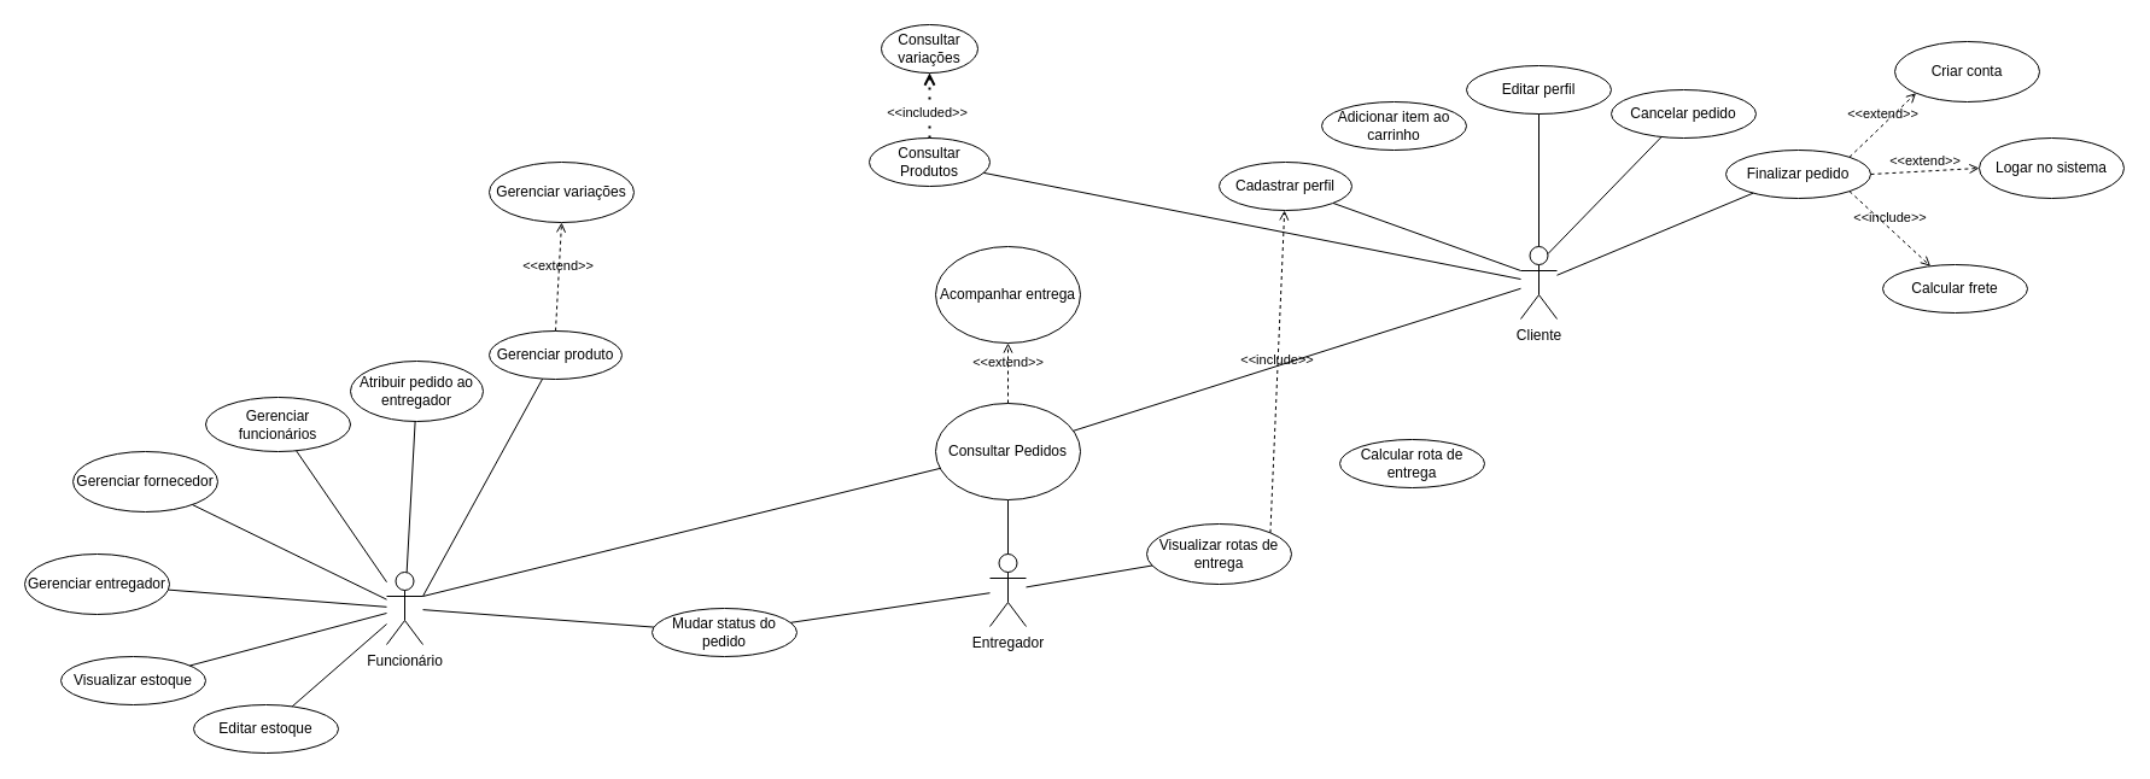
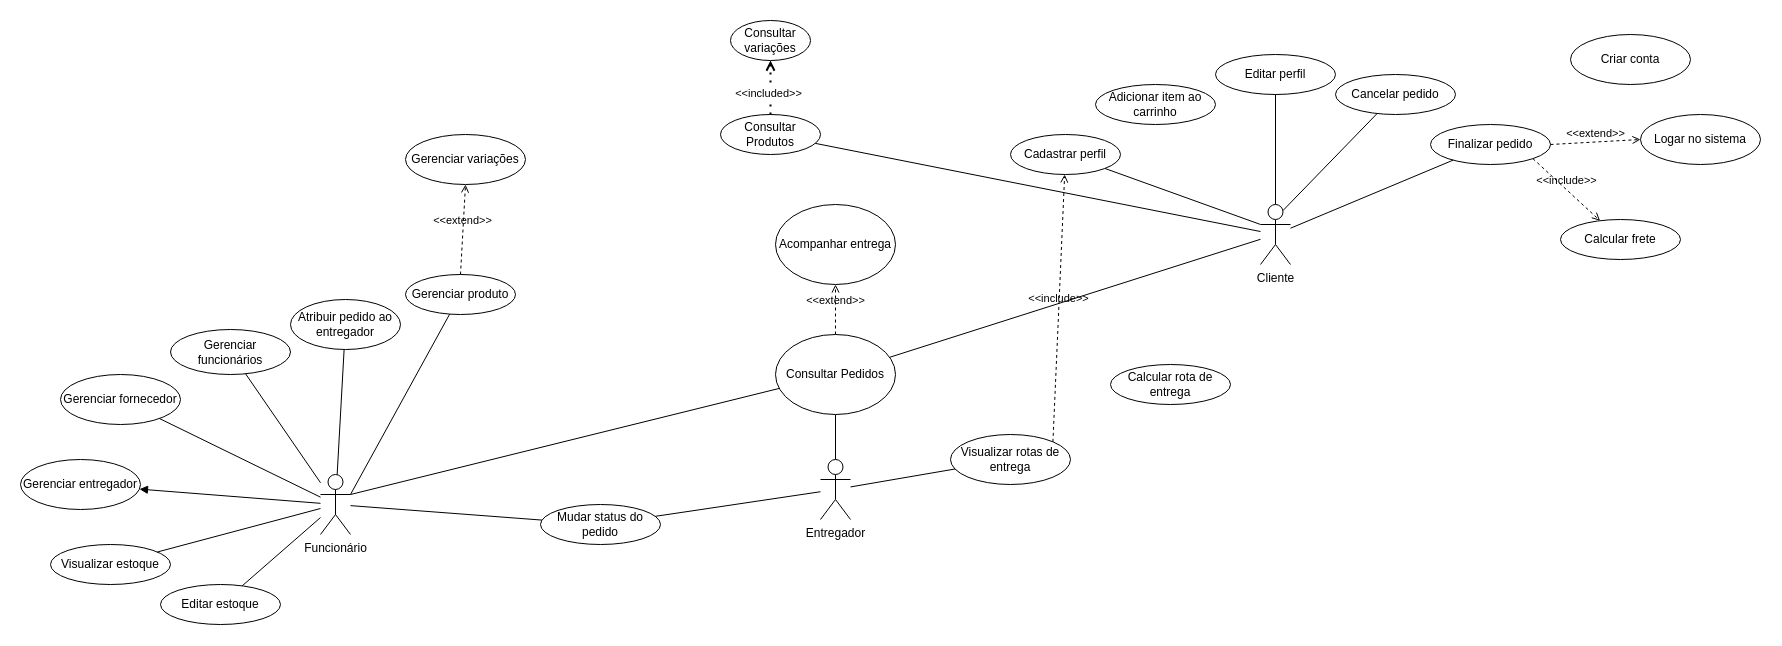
  <mxCell id="0" />
  <mxCell id="1" parent="0" />
  <mxCell id="2" value="Cliente&lt;div&gt;&lt;br&gt;&lt;/div&gt;" style="shape=umlActor;verticalLabelPosition=bottom;verticalAlign=top;html=1;outlineConnect=0;" parent="1" vertex="1"><mxGeometry x="1260" y="204" width="30" height="60" as="geometry" /></mxCell>
  <mxCell id="3" value="Consultar Produtos" style="ellipse;whiteSpace=wrap;html=1;" parent="1" vertex="1"><mxGeometry x="720" y="114" width="100" height="40" as="geometry" /></mxCell>
  <mxCell id="4" value="Adicionar item ao carrinho" style="ellipse;whiteSpace=wrap;html=1;" parent="1" vertex="1"><mxGeometry x="1095" y="84" width="120" height="40" as="geometry" /></mxCell>
  <mxCell id="5" value="" style="endArrow=none;html=1;rounded=0;" parent="1" source="2" target="3" edge="1"><mxGeometry width="50" height="50" relative="1" as="geometry"><mxPoint x="800" y="444" as="sourcePoint" /><mxPoint x="850" y="394" as="targetPoint" /></mxGeometry></mxCell>
  <mxCell id="6" value="Finalizar pedido" style="ellipse;whiteSpace=wrap;html=1;" parent="1" vertex="1"><mxGeometry x="1430" y="124" width="120" height="40" as="geometry" /></mxCell>
  <mxCell id="7" value="" style="endArrow=none;html=1;rounded=0;" parent="1" source="2" target="6" edge="1"><mxGeometry width="50" height="50" relative="1" as="geometry"><mxPoint x="800" y="444" as="sourcePoint" /><mxPoint x="850" y="394" as="targetPoint" /></mxGeometry></mxCell>
  <mxCell id="8" value="Logar no sistema" style="ellipse;whiteSpace=wrap;html=1;" parent="1" vertex="1"><mxGeometry x="1640" y="114" width="120" height="50" as="geometry" /></mxCell>
  <mxCell id="9" value="Criar conta" style="ellipse;whiteSpace=wrap;html=1;" parent="1" vertex="1"><mxGeometry x="1570" y="34" width="120" height="50" as="geometry" /></mxCell>
  <mxCell id="10" value="Funcionário" style="shape=umlActor;verticalLabelPosition=bottom;verticalAlign=top;html=1;outlineConnect=0;" parent="1" vertex="1"><mxGeometry x="320" y="474" width="30" height="60" as="geometry" /></mxCell>
  <mxCell id="11" value="Atribuir pedido ao entregador" style="ellipse;whiteSpace=wrap;html=1;" parent="1" vertex="1"><mxGeometry x="290" y="299" width="110" height="50" as="geometry" /></mxCell>
  <mxCell id="12" value="Mudar status do pedido" style="ellipse;whiteSpace=wrap;html=1;" parent="1" vertex="1"><mxGeometry x="540" y="504" width="120" height="40" as="geometry" /></mxCell>
  <mxCell id="13" value="" style="endArrow=none;html=1;rounded=0;" parent="1" source="10" target="11" edge="1"><mxGeometry width="50" height="50" relative="1" as="geometry"><mxPoint x="800" y="514" as="sourcePoint" /><mxPoint x="850" y="464" as="targetPoint" /></mxGeometry></mxCell>
  <mxCell id="14" value="" style="endArrow=none;html=1;rounded=0;" parent="1" source="10" target="12" edge="1"><mxGeometry width="50" height="50" relative="1" as="geometry"><mxPoint x="800" y="514" as="sourcePoint" /><mxPoint x="850" y="464" as="targetPoint" /></mxGeometry></mxCell>
  <mxCell id="15" value="Entregador" style="shape=umlActor;verticalLabelPosition=bottom;verticalAlign=top;html=1;outlineConnect=0;" parent="1" vertex="1"><mxGeometry x="820" y="459" width="30" height="60" as="geometry" /></mxCell>
  <mxCell id="16" value="Visualizar rotas de entrega" style="ellipse;whiteSpace=wrap;html=1;" parent="1" vertex="1"><mxGeometry x="950" y="434" width="120" height="50" as="geometry" /></mxCell>
  <mxCell id="17" value="" style="endArrow=none;html=1;rounded=0;" parent="1" source="15" target="12" edge="1"><mxGeometry width="50" height="50" relative="1" as="geometry"><mxPoint x="800" y="584" as="sourcePoint" /><mxPoint x="963.599" y="565.393" as="targetPoint" /></mxGeometry></mxCell>
  <mxCell id="18" value="" style="endArrow=none;html=1;rounded=0;" parent="1" source="15" target="25" edge="1"><mxGeometry width="50" height="50" relative="1" as="geometry"><mxPoint x="800" y="584" as="sourcePoint" /><mxPoint x="979.854" y="617.254" as="targetPoint" /></mxGeometry></mxCell>
  <mxCell id="19" value="" style="endArrow=none;html=1;rounded=0;" parent="1" source="15" target="16" edge="1"><mxGeometry width="50" height="50" relative="1" as="geometry"><mxPoint x="800" y="584" as="sourcePoint" /><mxPoint x="850" y="534" as="targetPoint" /></mxGeometry></mxCell>
  <mxCell id="20" value="Cadastrar perfil" style="ellipse;whiteSpace=wrap;html=1;" parent="1" vertex="1"><mxGeometry x="1010" y="134" width="110" height="40" as="geometry" /></mxCell>
  <mxCell id="21" value="" style="endArrow=none;html=1;rounded=0;exitX=0;exitY=0.333;exitDx=0;exitDy=0;exitPerimeter=0;" parent="1" source="2" target="20" edge="1"><mxGeometry width="50" height="50" relative="1" as="geometry"><mxPoint x="800" y="384" as="sourcePoint" /><mxPoint x="850" y="334" as="targetPoint" /></mxGeometry></mxCell>
  <mxCell id="22" value="Consultar variações" style="ellipse;whiteSpace=wrap;html=1;" parent="1" vertex="1"><mxGeometry x="730" y="20" width="80" height="40" as="geometry" /></mxCell>
  <mxCell id="23" value="Cancelar pedido" style="ellipse;whiteSpace=wrap;html=1;" parent="1" vertex="1"><mxGeometry x="1335" y="74" width="120" height="40" as="geometry" /></mxCell>
  <mxCell id="24" value="" style="endArrow=none;html=1;rounded=0;exitX=0.75;exitY=0.1;exitDx=0;exitDy=0;exitPerimeter=0;" parent="1" source="2" target="23" edge="1"><mxGeometry width="50" height="50" relative="1" as="geometry"><mxPoint x="1352.201" y="132.831" as="sourcePoint" /><mxPoint x="850" y="404" as="targetPoint" /></mxGeometry></mxCell>
  <mxCell id="25" value="Consultar Pedidos" style="ellipse;whiteSpace=wrap;html=1;" parent="1" vertex="1"><mxGeometry x="775" y="334" width="120" height="80" as="geometry" /></mxCell>
  <mxCell id="26" value="" style="endArrow=none;html=1;rounded=0;" parent="1" target="25" edge="1"><mxGeometry width="50" height="50" relative="1" as="geometry"><mxPoint x="350" y="494" as="sourcePoint" /><mxPoint x="850" y="404" as="targetPoint" /></mxGeometry></mxCell>
  <mxCell id="27" value="Acompanhar entrega" style="ellipse;whiteSpace=wrap;html=1;" parent="1" vertex="1"><mxGeometry x="775" y="204" width="120" height="80" as="geometry" /></mxCell>
  <mxCell id="28" value="" style="endArrow=none;html=1;rounded=0;" parent="1" source="25" target="2" edge="1"><mxGeometry width="50" height="50" relative="1" as="geometry"><mxPoint x="830" y="474" as="sourcePoint" /><mxPoint x="880" y="424" as="targetPoint" /></mxGeometry></mxCell>
  <mxCell id="29" value="Gerenciar produto" style="ellipse;whiteSpace=wrap;html=1;" parent="1" vertex="1"><mxGeometry x="405" y="274" width="110" height="40" as="geometry" /></mxCell>
  <mxCell id="30" value="Gerenciar variações" style="ellipse;whiteSpace=wrap;html=1;" parent="1" vertex="1"><mxGeometry x="405" y="134" width="120" height="50" as="geometry" /></mxCell>
  <mxCell id="31" value="" style="endArrow=none;html=1;rounded=0;exitX=1;exitY=0.333;exitDx=0;exitDy=0;exitPerimeter=0;" parent="1" source="10" target="29" edge="1"><mxGeometry width="50" height="50" relative="1" as="geometry"><mxPoint x="830" y="294" as="sourcePoint" /><mxPoint x="880" y="244" as="targetPoint" /></mxGeometry></mxCell>
  <mxCell id="32" value="" style="endArrow=open;dashed=1;html=1;dashPattern=1 3;strokeWidth=2;rounded=0;startArrow=none;startFill=0;endFill=0;" parent="1" source="3" target="22" edge="1"><mxGeometry width="50" height="50" relative="1" as="geometry"><mxPoint x="1148" y="369" as="sourcePoint" /><mxPoint x="1277" y="422" as="targetPoint" /><Array as="points" /></mxGeometry></mxCell>
  <mxCell id="33" value="&amp;lt;&amp;lt;included&amp;gt;&amp;gt;" style="edgeLabel;html=1;align=center;verticalAlign=middle;resizable=0;points=[];" parent="32" vertex="1" connectable="0"><mxGeometry x="-0.197" y="3" relative="1" as="geometry"><mxPoint as="offset" /></mxGeometry></mxCell>
  <mxCell id="34" value="Gerenciar funcionários" style="ellipse;whiteSpace=wrap;html=1;" parent="1" vertex="1"><mxGeometry x="170" y="329" width="120" height="45" as="geometry" /></mxCell>
  <mxCell id="35" value="Gerenciar fornecedor" style="ellipse;whiteSpace=wrap;html=1;" parent="1" vertex="1"><mxGeometry x="60" y="374" width="120" height="50" as="geometry" /></mxCell>
  <mxCell id="36" value="" style="endArrow=none;html=1;rounded=0;" parent="1" source="10" target="34" edge="1"><mxGeometry width="50" height="50" relative="1" as="geometry"><mxPoint x="830" y="474" as="sourcePoint" /><mxPoint x="880" y="424" as="targetPoint" /></mxGeometry></mxCell>
  <mxCell id="37" value="" style="endArrow=none;html=1;rounded=0;" parent="1" source="10" target="35" edge="1"><mxGeometry width="50" height="50" relative="1" as="geometry"><mxPoint x="830" y="474" as="sourcePoint" /><mxPoint x="880" y="424" as="targetPoint" /></mxGeometry></mxCell>
  <mxCell id="38" value="Gerenciar entregador" style="ellipse;whiteSpace=wrap;html=1;" parent="1" vertex="1"><mxGeometry x="20" y="459" width="120" height="50" as="geometry" /></mxCell>
- <mxCell id="39" value="" style="endArrow=none;html=1;rounded=0;" parent="1" source="10" target="38" edge="1"><mxGeometry width="50" height="50" relative="1" as="geometry"><mxPoint x="830" y="664" as="sourcePoint" /><mxPoint x="880" y="614" as="targetPoint" /></mxGeometry></mxCell>
+ <mxCell id="39" value="" style="endArrow=block;html=1;rounded=0;" parent="1" source="10" target="38" edge="1"><mxGeometry width="50" height="50" relative="1" as="geometry"><mxPoint x="830" y="664" as="sourcePoint" /><mxPoint x="880" y="614" as="targetPoint" /></mxGeometry></mxCell>
  <mxCell id="40" value="Editar perfil" style="ellipse;whiteSpace=wrap;html=1;" parent="1" vertex="1"><mxGeometry x="1215" y="54" width="120" height="40" as="geometry" /></mxCell>
  <mxCell id="41" value="" style="endArrow=none;html=1;rounded=0;exitX=0.5;exitY=0;exitDx=0;exitDy=0;exitPerimeter=0;" parent="1" source="2" target="40" edge="1"><mxGeometry width="50" height="50" relative="1" as="geometry"><mxPoint x="830" y="244" as="sourcePoint" /><mxPoint x="880" y="194" as="targetPoint" /></mxGeometry></mxCell>
  <mxCell id="42" value="Visualizar estoque" style="ellipse;whiteSpace=wrap;html=1;" parent="1" vertex="1"><mxGeometry x="50" y="544" width="120" height="40" as="geometry" /></mxCell>
  <mxCell id="43" value="Editar estoque" style="ellipse;whiteSpace=wrap;html=1;" parent="1" vertex="1"><mxGeometry x="160" y="584" width="120" height="40" as="geometry" /></mxCell>
  <mxCell id="44" value="" style="endArrow=none;html=1;rounded=0;" parent="1" source="42" target="10" edge="1"><mxGeometry width="50" height="50" relative="1" as="geometry"><mxPoint x="480" y="634" as="sourcePoint" /><mxPoint x="530" y="584" as="targetPoint" /></mxGeometry></mxCell>
  <mxCell id="45" value="" style="endArrow=none;html=1;rounded=0;" parent="1" source="43" target="10" edge="1"><mxGeometry width="50" height="50" relative="1" as="geometry"><mxPoint x="480" y="634" as="sourcePoint" /><mxPoint x="530" y="584" as="targetPoint" /></mxGeometry></mxCell>
- <mxCell id="46" value="&amp;lt;&amp;lt;extend&amp;gt;&amp;gt;" style="html=1;verticalAlign=bottom;labelBackgroundColor=none;endArrow=open;endFill=0;dashed=1;rounded=0;exitX=1;exitY=0;exitDx=0;exitDy=0;entryX=0;entryY=1;entryDx=0;entryDy=0;" parent="1" source="6" target="9" edge="1"><mxGeometry width="160" relative="1" as="geometry"><mxPoint x="1460" y="84" as="sourcePoint" /><mxPoint x="1620" y="84" as="targetPoint" /></mxGeometry></mxCell>
  <mxCell id="47" value="&amp;lt;&amp;lt;extend&amp;gt;&amp;gt;" style="html=1;verticalAlign=bottom;labelBackgroundColor=none;endArrow=open;endFill=0;dashed=1;rounded=0;exitX=1;exitY=0.5;exitDx=0;exitDy=0;entryX=0;entryY=0.5;entryDx=0;entryDy=0;" parent="1" source="6" target="8" edge="1"><mxGeometry width="160" relative="1" as="geometry"><mxPoint x="1540" y="174" as="sourcePoint" /><mxPoint x="1700" y="174" as="targetPoint" /></mxGeometry></mxCell>
  <mxCell id="48" value="Calcular frete" style="ellipse;whiteSpace=wrap;html=1;" parent="1" vertex="1"><mxGeometry x="1560" y="219" width="120" height="40" as="geometry" /></mxCell>
  <mxCell id="49" value="&amp;lt;&amp;lt;include&amp;gt;&amp;gt;" style="html=1;verticalAlign=bottom;labelBackgroundColor=none;endArrow=open;endFill=0;dashed=1;rounded=0;exitX=1;exitY=1;exitDx=0;exitDy=0;" parent="1" source="6" target="48" edge="1"><mxGeometry width="160" relative="1" as="geometry"><mxPoint x="1420" y="204" as="sourcePoint" /><mxPoint x="1580" y="204" as="targetPoint" /></mxGeometry></mxCell>
  <mxCell id="50" value="Calcular rota de entrega" style="ellipse;whiteSpace=wrap;html=1;" parent="1" vertex="1"><mxGeometry x="1110" y="364" width="120" height="40" as="geometry" /></mxCell>
  <mxCell id="51" value="&amp;lt;&amp;lt;include&amp;gt;&amp;gt;" style="html=1;verticalAlign=bottom;labelBackgroundColor=none;endArrow=open;endFill=0;dashed=1;rounded=0;exitX=1;exitY=0;exitDx=0;exitDy=0;" parent="1" source="16" target="20" edge="1"><mxGeometry width="160" relative="1" as="geometry"><mxPoint x="1230" y="434" as="sourcePoint" /><mxPoint x="1370" y="474" as="targetPoint" /></mxGeometry></mxCell>
  <mxCell id="52" value="&amp;lt;&amp;lt;extend&amp;gt;&amp;gt;" style="html=1;verticalAlign=bottom;labelBackgroundColor=none;endArrow=open;endFill=0;dashed=1;rounded=0;" parent="1" source="25" target="27" edge="1"><mxGeometry width="160" relative="1" as="geometry"><mxPoint x="660" y="314" as="sourcePoint" /><mxPoint x="835" y="304" as="targetPoint" /></mxGeometry></mxCell>
  <mxCell id="53" value="&amp;lt;&amp;lt;extend&amp;gt;&amp;gt;" style="html=1;verticalAlign=bottom;labelBackgroundColor=none;endArrow=open;endFill=0;dashed=1;rounded=0;exitX=0.5;exitY=0;exitDx=0;exitDy=0;entryX=0.5;entryY=1;entryDx=0;entryDy=0;" parent="1" source="29" target="30" edge="1"><mxGeometry width="160" relative="1" as="geometry"><mxPoint x="460" y="224" as="sourcePoint" /><mxPoint x="620" y="224" as="targetPoint" /></mxGeometry></mxCell>
